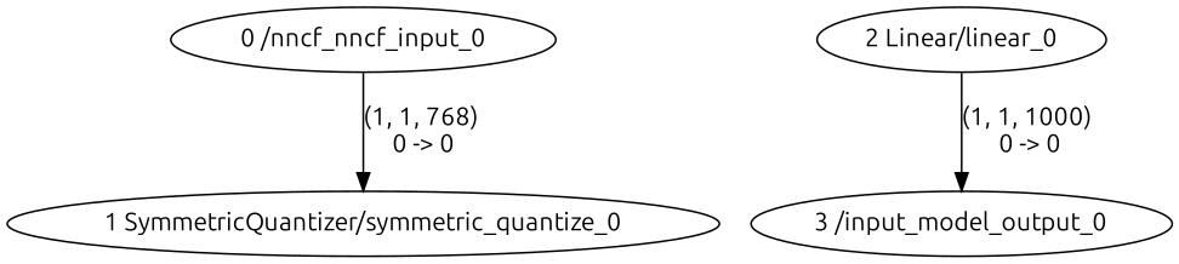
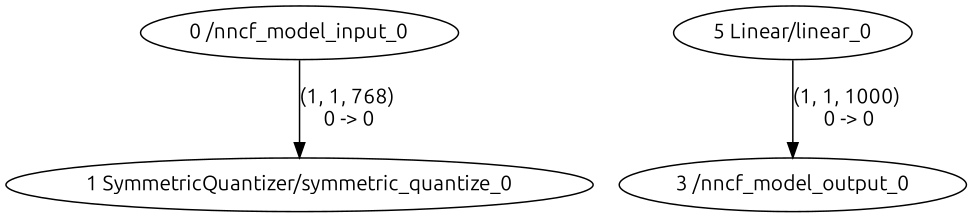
  strict digraph {
    fontname=Ubuntu
    node [fontname=Ubuntu]
    edge [fontname=Ubuntu style=solid]
-   "0 /nncf_model_input_0" [label="0 /nncf_nncf_input_0"]
+   "0 /nncf_model_input_0"
    "1 SymmetricQuantizer/symmetric_quantize_0"
-   "2 Linear/linear_0"
-   "3 /nncf_model_output_0" [label="3 /input_model_output_0"]
+   "2 Linear/linear_0" [label="5 Linear/linear_0"]
+   "3 /nncf_model_output_0"
    "0 /nncf_model_input_0" -> "1 SymmetricQuantizer/symmetric_quantize_0" [label="(1, 1, 768) \n0 -> 0"]
    "2 Linear/linear_0" -> "3 /nncf_model_output_0" [label="(1, 1, 1000) \n0 -> 0"]
  }
